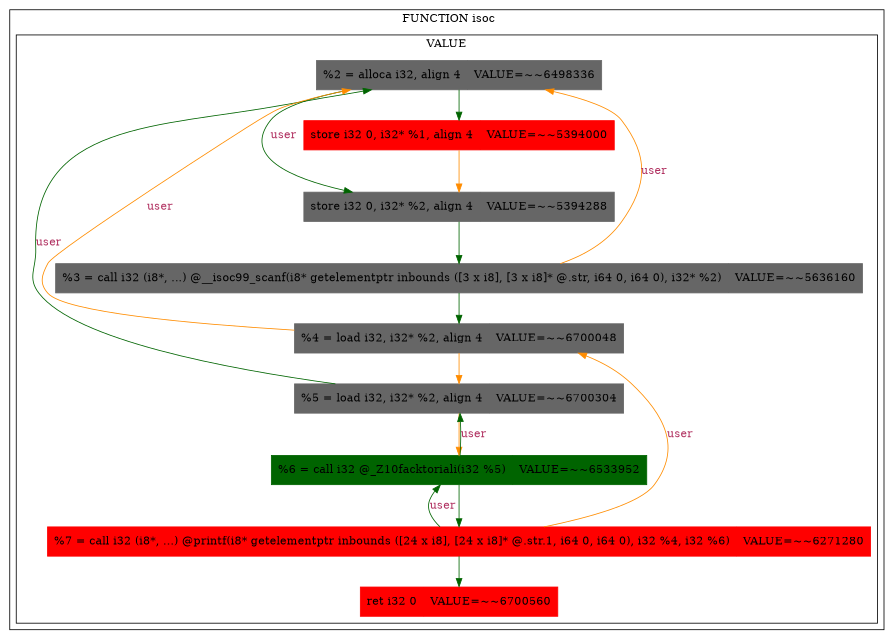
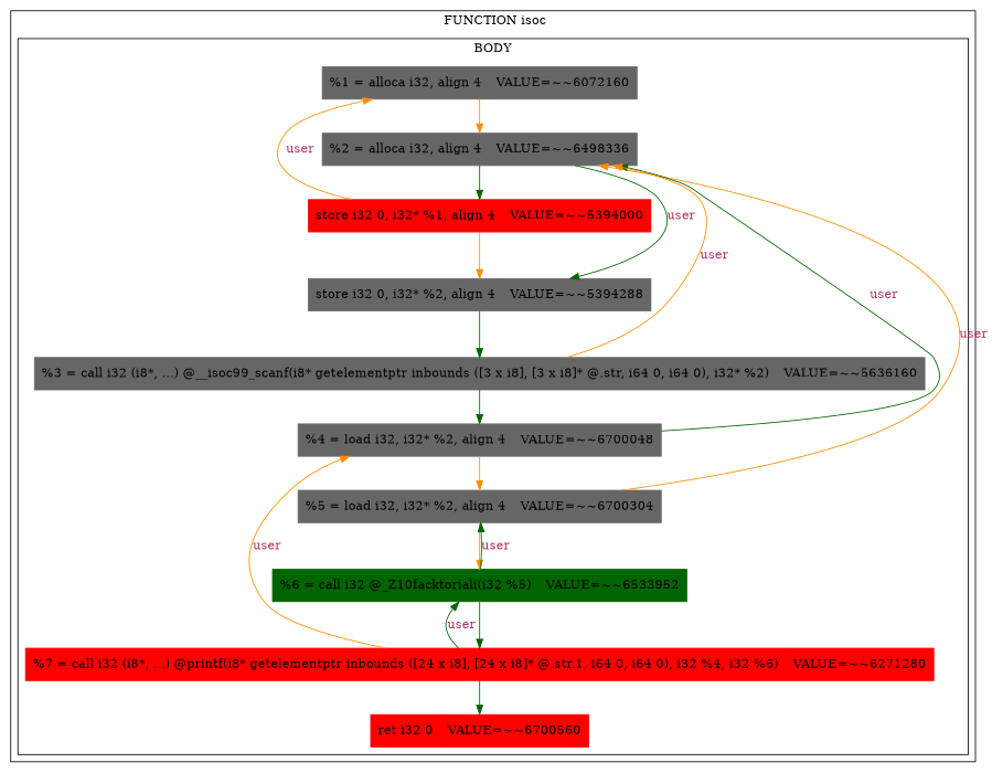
  digraph {
    rankdir=TB
    node [color=gray40 shape=record style=filled]
    edge [color=darkgreen dir=forward weight=1000]
+   n1 [label="  %1 = alloca i32, align 4 | VALUE=~~6072160"]
    n2 [label="  %2 = alloca i32, align 4 | VALUE=~~6498336"]
    n3 [color=red label="  store i32 0, i32* %1, align 4 | VALUE=~~5394000"]
    n4 [label="  store i32 0, i32* %2, align 4 | VALUE=~~5394288"]
    n5 [label="  %5 = load i32, i32* %2, align 4 | VALUE=~~6700304"]
    n6 [color=darkgreen label="  %6 = call i32 @_Z10facktoriali(i32 %5) | VALUE=~~6533952"]
    n7 [label="  %4 = load i32, i32* %2, align 4 | VALUE=~~6700048"]
    n8 [label="  %3 = call i32 (i8*, ...) @__isoc99_scanf(i8* getelementptr inbounds ([3 x i8], [3 x i8]* @.str, i64 0, i64 0), i32* %2) | VALUE=~~5636160"]
    n9 [color=red label="  %7 = call i32 (i8*, ...) @printf(i8* getelementptr inbounds ([24 x i8], [24 x i8]* @.str.1, i64 0, i64 0), i32 %4, i32 %6) | VALUE=~~6271280"]
    n10 [color=red label="  ret i32 0 | VALUE=~~6700560"]
    subgraph cluster_1 {
      label=" FUNCTION isoc"
      subgraph cluster_2 {
        label=" ARGUMENTS "
      }
      subgraph cluster_3 {
-       label=" VALUE "
+       label=" BODY "
+       n1
        n2
        n3
        n4
        n5
        n6
        n7
        n8
        n9
        n10
      }
    }
+   n1 -> n2 [color=darkorange]
    n2 -> n3
    n2 -> n4 [fontcolor=maroon label=user weight=""]
+   n3 -> n1 [color=darkorange fontcolor=maroon label=user weight=""]
    n3 -> n4 [color=darkorange]
    n4 -> n8
-   n5 -> n2 [fontcolor=maroon label=user weight=""]
+   n5 -> n2 [color=darkorange fontcolor=maroon label=user weight=""]
    n5 -> n6 [color=darkorange]
    n6 -> n5 [fontcolor=maroon label=user weight=""]
    n6 -> n9
-   n7 -> n2 [color=darkorange fontcolor=maroon label=user weight=""]
+   n7 -> n2 [fontcolor=maroon label=user weight=""]
    n7 -> n5 [color=darkorange]
    n8 -> n2 [color=darkorange fontcolor=maroon label=user weight=""]
    n8 -> n7
    n9 -> n6 [fontcolor=maroon label=user weight=""]
    n9 -> n7 [color=darkorange fontcolor=maroon label=user weight=""]
    n9 -> n10
  }
